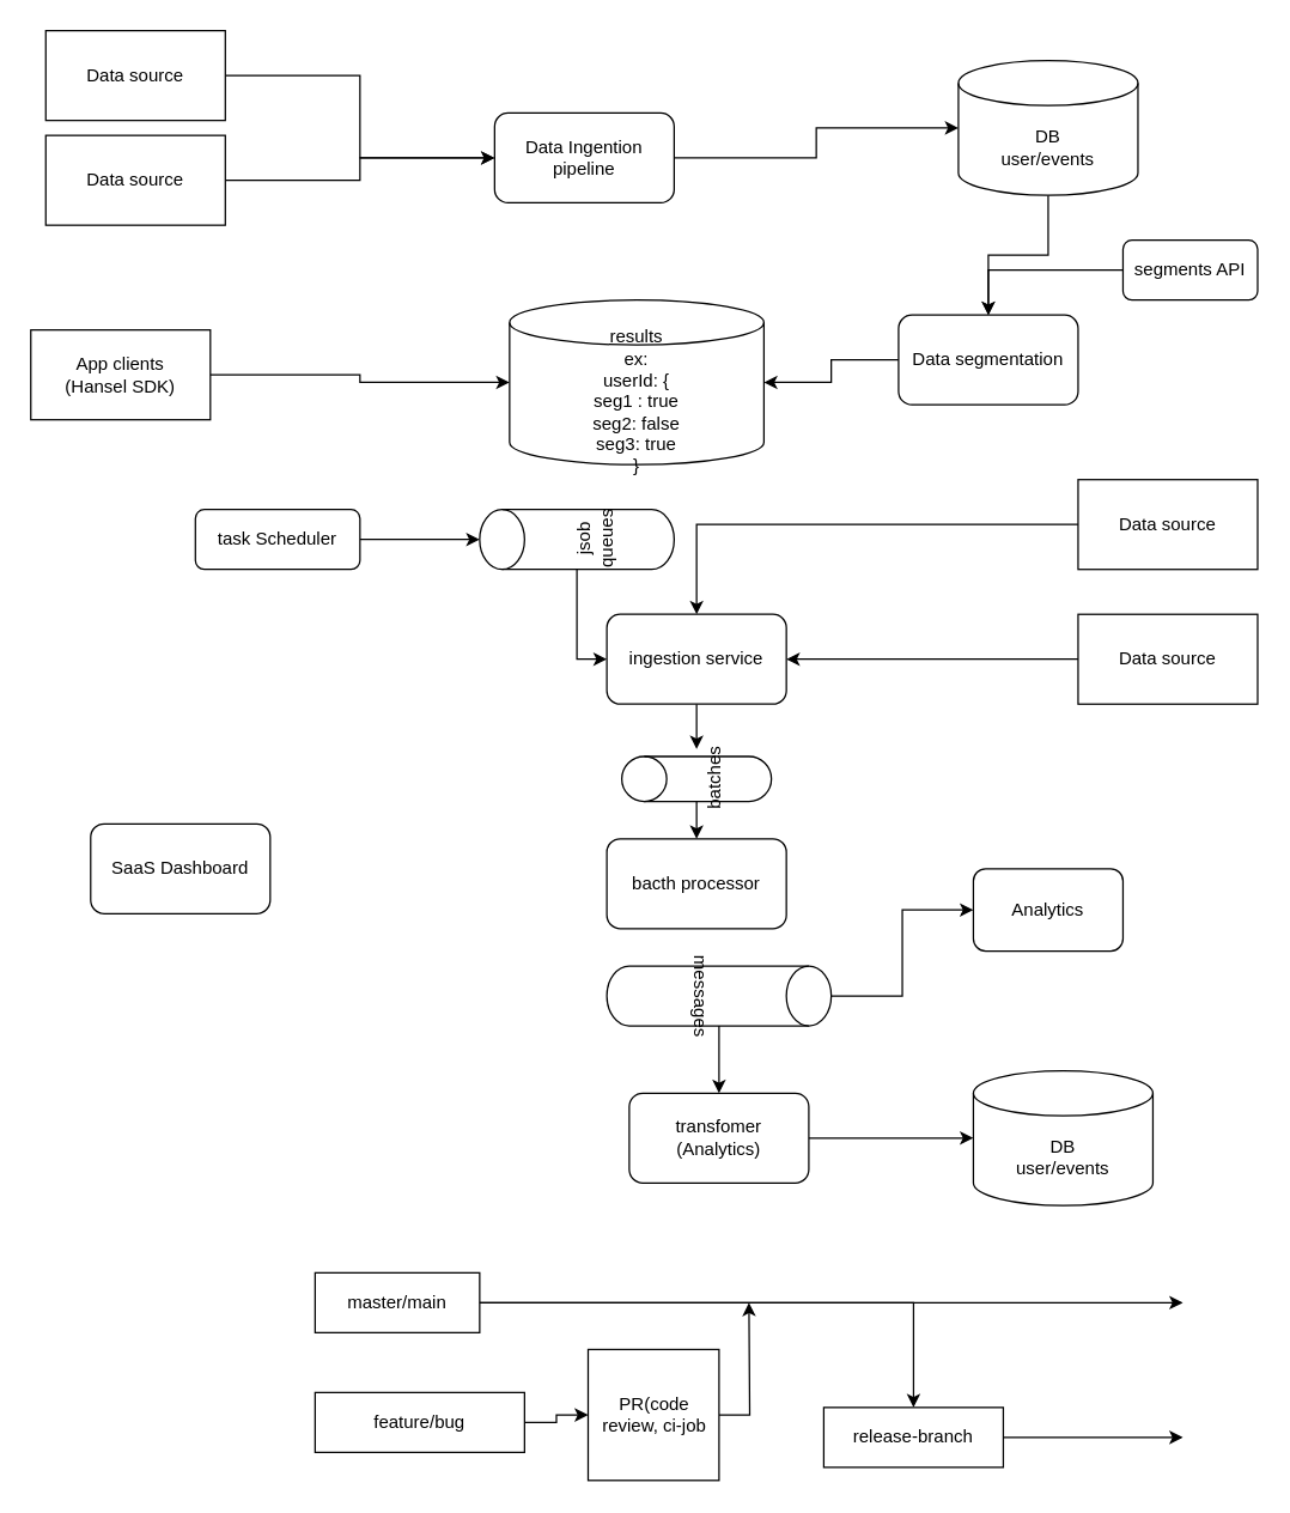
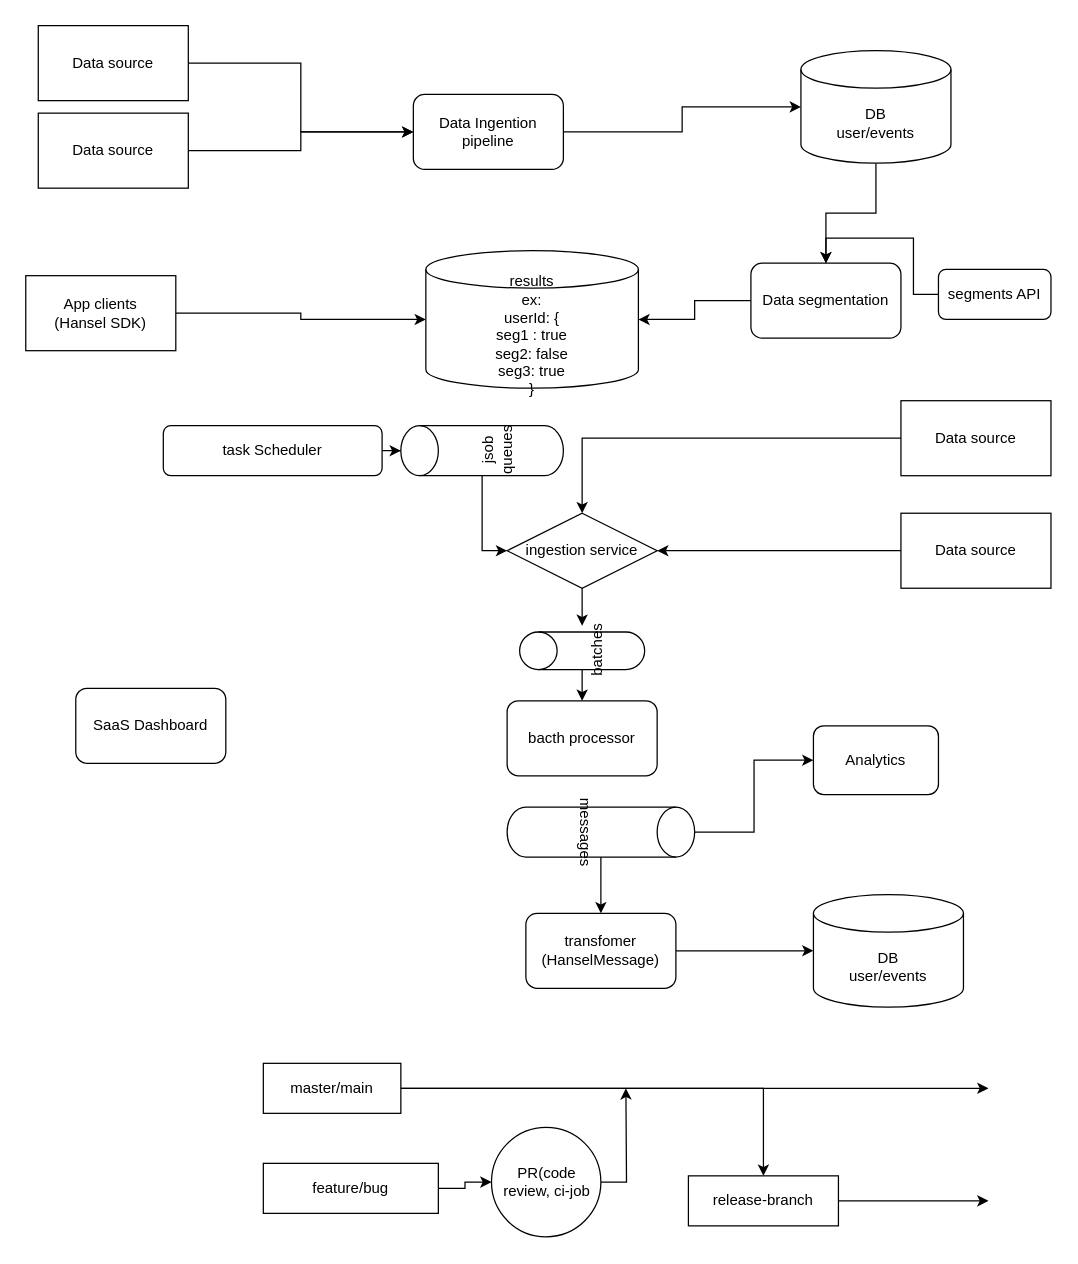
  <mxCell id="0" />
  <mxCell id="1" parent="0" />
  <mxCell id="2" style="edgeStyle=orthogonalEdgeStyle;rounded=0;orthogonalLoop=1;jettySize=auto;html=1;" edge="1" parent="1" source="3" target="5"><mxGeometry relative="1" as="geometry" /></mxCell>
  <mxCell id="3" value="Data Ingention pipeline" style="rounded=1;whiteSpace=wrap;html=1;" vertex="1" parent="1"><mxGeometry x="330" y="75" width="120" height="60" as="geometry" /></mxCell>
  <mxCell id="4" style="edgeStyle=orthogonalEdgeStyle;rounded=0;orthogonalLoop=1;jettySize=auto;html=1;entryX=0.5;entryY=0;entryDx=0;entryDy=0;" edge="1" parent="1" source="5" target="11"><mxGeometry relative="1" as="geometry" /></mxCell>
  <mxCell id="5" value="DB&lt;br&gt;user/events" style="shape=cylinder3;whiteSpace=wrap;html=1;boundedLbl=1;backgroundOutline=1;size=15;" vertex="1" parent="1"><mxGeometry x="640" y="40" width="120" height="90" as="geometry" /></mxCell>
  <mxCell id="6" style="edgeStyle=orthogonalEdgeStyle;rounded=0;orthogonalLoop=1;jettySize=auto;html=1;" edge="1" parent="1" source="7" target="3"><mxGeometry relative="1" as="geometry" /></mxCell>
  <mxCell id="7" value="Data source" style="rounded=0;whiteSpace=wrap;html=1;" vertex="1" parent="1"><mxGeometry x="30" y="20" width="120" height="60" as="geometry" /></mxCell>
  <mxCell id="8" style="edgeStyle=orthogonalEdgeStyle;rounded=0;orthogonalLoop=1;jettySize=auto;html=1;entryX=0;entryY=0.5;entryDx=0;entryDy=0;" edge="1" parent="1" source="9" target="3"><mxGeometry relative="1" as="geometry" /></mxCell>
  <mxCell id="9" value="Data source" style="rounded=0;whiteSpace=wrap;html=1;" vertex="1" parent="1"><mxGeometry x="30" y="90" width="120" height="60" as="geometry" /></mxCell>
  <mxCell id="10" style="edgeStyle=orthogonalEdgeStyle;rounded=0;orthogonalLoop=1;jettySize=auto;html=1;" edge="1" parent="1" source="11" target="12"><mxGeometry relative="1" as="geometry" /></mxCell>
  <mxCell id="11" value="Data segmentation" style="rounded=1;whiteSpace=wrap;html=1;" vertex="1" parent="1"><mxGeometry x="600" y="210" width="120" height="60" as="geometry" /></mxCell>
  <mxCell id="12" value="results&lt;br&gt;ex:&lt;br&gt;userId: {&lt;br&gt;seg1 : true&lt;br&gt;seg2: false&lt;br&gt;seg3: true&lt;br&gt;}" style="shape=cylinder3;whiteSpace=wrap;html=1;boundedLbl=1;backgroundOutline=1;size=15;" vertex="1" parent="1"><mxGeometry x="340" y="200" width="170" height="110" as="geometry" /></mxCell>
  <mxCell id="13" style="edgeStyle=orthogonalEdgeStyle;rounded=0;orthogonalLoop=1;jettySize=auto;html=1;entryX=0.5;entryY=0;entryDx=0;entryDy=0;" edge="1" parent="1" source="14" target="11"><mxGeometry relative="1" as="geometry" /></mxCell>
- <mxCell id="14" value="segments API" style="rounded=1;whiteSpace=wrap;html=1;" vertex="1" parent="1"><mxGeometry x="750" y="160" width="90" height="40" as="geometry" /></mxCell>
+ <mxCell id="14" value="segments API" style="rounded=1;whiteSpace=wrap;html=1;" vertex="1" parent="1"><mxGeometry x="750" y="215" width="90" height="40" as="geometry" /></mxCell>
  <mxCell id="15" style="edgeStyle=orthogonalEdgeStyle;rounded=0;orthogonalLoop=1;jettySize=auto;html=1;" edge="1" parent="1" source="16" target="12"><mxGeometry relative="1" as="geometry" /></mxCell>
  <mxCell id="16" value="App clients&lt;br&gt;(Hansel SDK)" style="rounded=0;whiteSpace=wrap;html=1;" vertex="1" parent="1"><mxGeometry x="20" y="220" width="120" height="60" as="geometry" /></mxCell>
  <mxCell id="17" style="edgeStyle=orthogonalEdgeStyle;rounded=0;orthogonalLoop=1;jettySize=auto;html=1;entryX=0.5;entryY=0;entryDx=0;entryDy=0;entryPerimeter=0;" edge="1" parent="1" source="18" target="20"><mxGeometry relative="1" as="geometry" /></mxCell>
- <mxCell id="18" value="task Scheduler" style="rounded=1;whiteSpace=wrap;html=1;" vertex="1" parent="1"><mxGeometry x="130" y="340" width="110" height="40" as="geometry" /></mxCell>
+ <mxCell id="18" value="task Scheduler" style="rounded=1;whiteSpace=wrap;html=1;" vertex="1" parent="1"><mxGeometry x="130" y="340" width="175" height="40" as="geometry" /></mxCell>
  <mxCell id="19" style="edgeStyle=orthogonalEdgeStyle;rounded=0;orthogonalLoop=1;jettySize=auto;html=1;entryX=0;entryY=0.5;entryDx=0;entryDy=0;" edge="1" parent="1" source="20" target="22"><mxGeometry relative="1" as="geometry" /></mxCell>
  <mxCell id="20" value="jsob queues" style="shape=cylinder3;whiteSpace=wrap;html=1;boundedLbl=1;backgroundOutline=1;size=15;rotation=-90;" vertex="1" parent="1"><mxGeometry x="365" y="295" width="40" height="130" as="geometry" /></mxCell>
  <mxCell id="21" style="edgeStyle=orthogonalEdgeStyle;rounded=0;orthogonalLoop=1;jettySize=auto;html=1;" edge="1" parent="1" source="22"><mxGeometry relative="1" as="geometry"><mxPoint x="465" y="500" as="targetPoint" /></mxGeometry></mxCell>
- <mxCell id="22" value="ingestion service" style="rounded=1;whiteSpace=wrap;html=1;" vertex="1" parent="1"><mxGeometry x="405" y="410" width="120" height="60" as="geometry" /></mxCell>
+ <mxCell id="22" value="ingestion service" style="rhombus;whiteSpace=wrap;html=1;" vertex="1" parent="1"><mxGeometry x="405" y="410" width="120" height="60" as="geometry" /></mxCell>
  <mxCell id="23" style="edgeStyle=orthogonalEdgeStyle;rounded=0;orthogonalLoop=1;jettySize=auto;html=1;entryX=0.5;entryY=0;entryDx=0;entryDy=0;" edge="1" parent="1" source="24" target="22"><mxGeometry relative="1" as="geometry" /></mxCell>
  <mxCell id="24" value="Data source" style="rounded=0;whiteSpace=wrap;html=1;" vertex="1" parent="1"><mxGeometry x="720" y="320" width="120" height="60" as="geometry" /></mxCell>
  <mxCell id="25" style="edgeStyle=orthogonalEdgeStyle;rounded=0;orthogonalLoop=1;jettySize=auto;html=1;" edge="1" parent="1" source="26" target="22"><mxGeometry relative="1" as="geometry" /></mxCell>
  <mxCell id="26" value="Data source" style="rounded=0;whiteSpace=wrap;html=1;" vertex="1" parent="1"><mxGeometry x="720" y="410" width="120" height="60" as="geometry" /></mxCell>
  <mxCell id="27" value="bacth processor" style="rounded=1;whiteSpace=wrap;html=1;" vertex="1" parent="1"><mxGeometry x="405" y="560" width="120" height="60" as="geometry" /></mxCell>
  <mxCell id="28" style="edgeStyle=orthogonalEdgeStyle;rounded=0;orthogonalLoop=1;jettySize=auto;html=1;" edge="1" parent="1" source="29" target="27"><mxGeometry relative="1" as="geometry" /></mxCell>
  <mxCell id="29" value="batches" style="shape=cylinder3;whiteSpace=wrap;html=1;boundedLbl=1;backgroundOutline=1;size=15;rotation=-90;" vertex="1" parent="1"><mxGeometry x="450" y="470" width="30" height="100" as="geometry" /></mxCell>
  <mxCell id="30" style="edgeStyle=orthogonalEdgeStyle;rounded=0;orthogonalLoop=1;jettySize=auto;html=1;" edge="1" parent="1" source="31"><mxGeometry relative="1" as="geometry"><mxPoint x="650" y="760" as="targetPoint" /></mxGeometry></mxCell>
- <mxCell id="31" value="transfomer&lt;br&gt;(Analytics)" style="rounded=1;whiteSpace=wrap;html=1;" vertex="1" parent="1"><mxGeometry x="420" y="730" width="120" height="60" as="geometry" /></mxCell>
+ <mxCell id="31" value="transfomer&lt;br&gt;(HanselMessage)" style="rounded=1;whiteSpace=wrap;html=1;" vertex="1" parent="1"><mxGeometry x="420" y="730" width="120" height="60" as="geometry" /></mxCell>
  <mxCell id="32" style="edgeStyle=orthogonalEdgeStyle;rounded=0;orthogonalLoop=1;jettySize=auto;html=1;" edge="1" parent="1" source="34" target="31"><mxGeometry relative="1" as="geometry" /></mxCell>
  <mxCell id="33" style="edgeStyle=orthogonalEdgeStyle;rounded=0;orthogonalLoop=1;jettySize=auto;html=1;entryX=0;entryY=0.5;entryDx=0;entryDy=0;" edge="1" parent="1" source="34" target="35"><mxGeometry relative="1" as="geometry" /></mxCell>
  <mxCell id="34" value="messages" style="shape=cylinder3;whiteSpace=wrap;html=1;boundedLbl=1;backgroundOutline=1;size=15;rotation=90;" vertex="1" parent="1"><mxGeometry x="460" y="590" width="40" height="150" as="geometry" /></mxCell>
  <mxCell id="35" value="Analytics" style="rounded=1;whiteSpace=wrap;html=1;" vertex="1" parent="1"><mxGeometry x="650" y="580" width="100" height="55" as="geometry" /></mxCell>
  <mxCell id="36" value="SaaS Dashboard" style="rounded=1;whiteSpace=wrap;html=1;" vertex="1" parent="1"><mxGeometry x="60" y="550" width="120" height="60" as="geometry" /></mxCell>
  <mxCell id="37" style="edgeStyle=orthogonalEdgeStyle;rounded=0;orthogonalLoop=1;jettySize=auto;html=1;" edge="1" parent="1" source="39"><mxGeometry relative="1" as="geometry"><mxPoint x="790" y="870" as="targetPoint" /></mxGeometry></mxCell>
  <mxCell id="38" style="edgeStyle=orthogonalEdgeStyle;rounded=0;orthogonalLoop=1;jettySize=auto;html=1;entryX=0.5;entryY=0;entryDx=0;entryDy=0;" edge="1" parent="1" source="39" target="45"><mxGeometry relative="1" as="geometry" /></mxCell>
  <mxCell id="39" value="master/main" style="rounded=0;whiteSpace=wrap;html=1;" vertex="1" parent="1"><mxGeometry x="210" y="850" width="110" height="40" as="geometry" /></mxCell>
  <mxCell id="40" style="edgeStyle=orthogonalEdgeStyle;rounded=0;orthogonalLoop=1;jettySize=auto;html=1;entryX=0;entryY=0.5;entryDx=0;entryDy=0;" edge="1" parent="1" source="41" target="43"><mxGeometry relative="1" as="geometry" /></mxCell>
  <mxCell id="41" value="feature/bug" style="rounded=0;whiteSpace=wrap;html=1;" vertex="1" parent="1"><mxGeometry x="210" y="930" width="140" height="40" as="geometry" /></mxCell>
  <mxCell id="42" style="edgeStyle=orthogonalEdgeStyle;rounded=0;orthogonalLoop=1;jettySize=auto;html=1;" edge="1" parent="1" source="43"><mxGeometry relative="1" as="geometry"><mxPoint x="500" y="870" as="targetPoint" /></mxGeometry></mxCell>
- <mxCell id="43" value="PR(code review, ci-job" style="whiteSpace=wrap;html=1;aspect=fixed;rounded=0;" vertex="1" parent="1"><mxGeometry x="392.5" y="901.25" width="87.5" height="87.5" as="geometry" /></mxCell>
+ <mxCell id="43" value="PR(code review, ci-job" style="ellipse;whiteSpace=wrap;html=1;aspect=fixed;" vertex="1" parent="1"><mxGeometry x="392.5" y="901.25" width="87.5" height="87.5" as="geometry" /></mxCell>
  <mxCell id="44" style="edgeStyle=orthogonalEdgeStyle;rounded=0;orthogonalLoop=1;jettySize=auto;html=1;" edge="1" parent="1" source="45"><mxGeometry relative="1" as="geometry"><mxPoint x="790" y="960" as="targetPoint" /></mxGeometry></mxCell>
  <mxCell id="45" value="release-branch" style="rounded=0;whiteSpace=wrap;html=1;" vertex="1" parent="1"><mxGeometry x="550" y="940" width="120" height="40" as="geometry" /></mxCell>
  <mxCell id="46" value="DB&lt;br&gt;user/events" style="shape=cylinder3;whiteSpace=wrap;html=1;boundedLbl=1;backgroundOutline=1;size=15;" vertex="1" parent="1"><mxGeometry x="650" y="715" width="120" height="90" as="geometry" /></mxCell>
